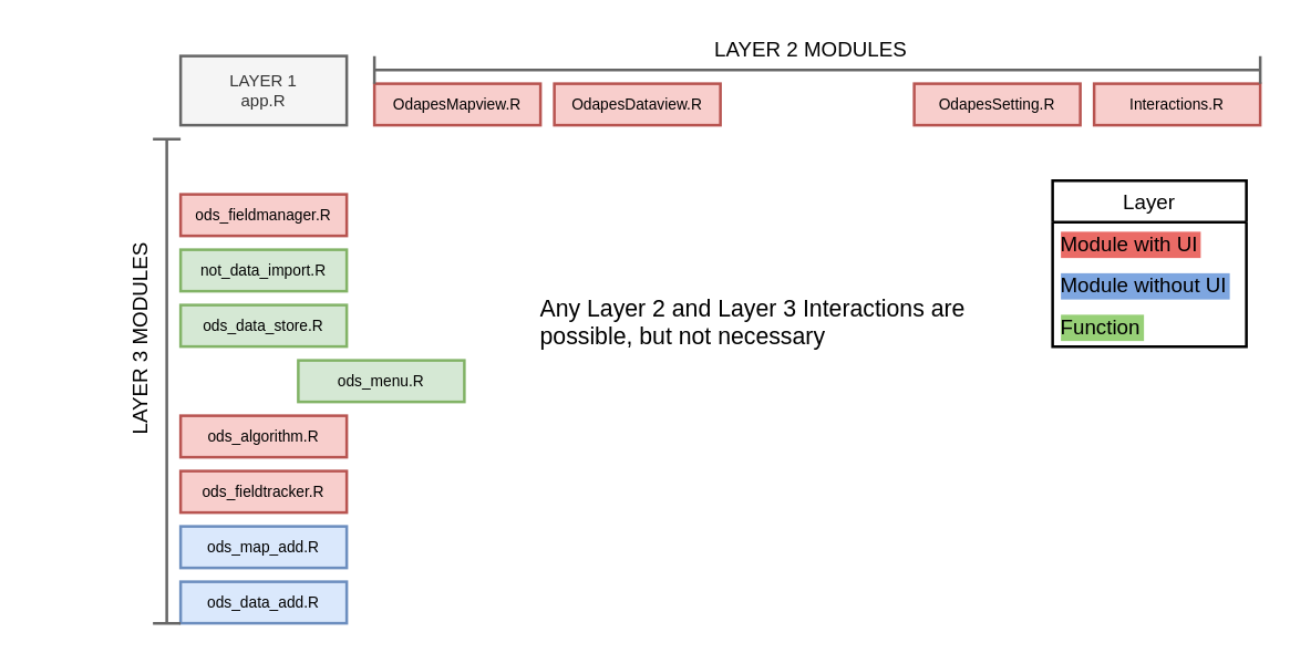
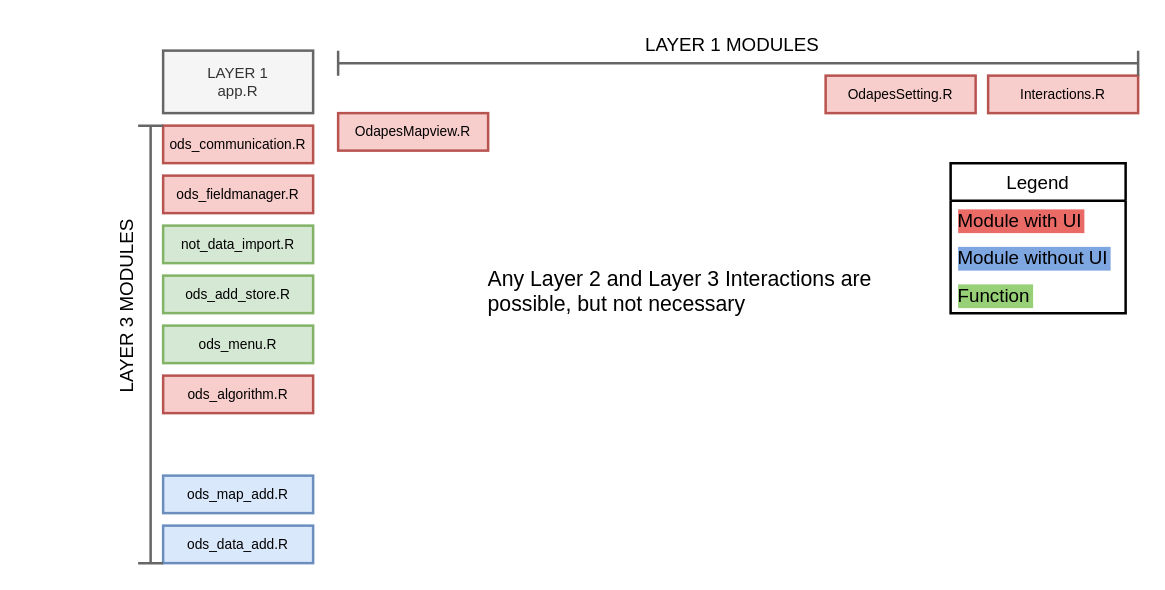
  <mxCell id="0" />
  <mxCell id="1" parent="0" />
  <mxCell id="2" value="LAYER 1&lt;br&gt;app.R" style="text;html=1;strokeColor=#666666;fillColor=#f5f5f5;align=center;verticalAlign=middle;whiteSpace=wrap;rounded=0;strokeWidth=2;fontColor=#333333;" parent="1" vertex="1"><mxGeometry x="130" y="40" width="120" height="50" as="geometry" /></mxCell>
- <mxCell id="3" value="&lt;font style=&quot;font-size: 11px;&quot;&gt;OdapesDataview.R&lt;/font&gt;" style="text;html=1;strokeColor=#b85450;fillColor=#f8cecc;align=center;verticalAlign=middle;whiteSpace=wrap;rounded=0;strokeWidth=2;" parent="1" vertex="1"><mxGeometry x="400" y="60" width="120" height="30" as="geometry" /></mxCell>
- <mxCell id="4" value="&lt;font style=&quot;font-size: 11px;&quot;&gt;OdapesMapview.R&lt;/font&gt;" style="text;html=1;strokeColor=#b85450;fillColor=#f8cecc;align=center;verticalAlign=middle;whiteSpace=wrap;rounded=0;strokeWidth=2;" parent="1" vertex="1"><mxGeometry x="270" y="60" width="120" height="30" as="geometry" /></mxCell>
+ <mxCell id="4" value="&lt;font style=&quot;font-size: 11px;&quot;&gt;OdapesMapview.R&lt;/font&gt;" style="text;html=1;strokeColor=#b85450;fillColor=#f8cecc;align=center;verticalAlign=middle;whiteSpace=wrap;rounded=0;strokeWidth=2;" parent="1" vertex="1"><mxGeometry x="270" y="90" width="120" height="30" as="geometry" /></mxCell>
  <mxCell id="5" value="&lt;font style=&quot;font-size: 11px;&quot;&gt;OdapesSetting.R&lt;/font&gt;" style="text;html=1;strokeColor=#b85450;fillColor=#f8cecc;align=center;verticalAlign=middle;whiteSpace=wrap;rounded=0;strokeWidth=2;" parent="1" vertex="1"><mxGeometry x="660" y="60" width="120" height="30" as="geometry" /></mxCell>
  <mxCell id="6" value="&lt;font style=&quot;font-size: 11px;&quot;&gt;Interactions.R&lt;/font&gt;" style="text;html=1;strokeColor=#b85450;fillColor=#f8cecc;align=center;verticalAlign=middle;whiteSpace=wrap;rounded=0;strokeWidth=2;" parent="1" vertex="1"><mxGeometry x="790" y="60" width="120" height="30" as="geometry" /></mxCell>
  <mxCell id="7" value="&lt;font style=&quot;font-size: 11px;&quot;&gt;ods_fieldmanager.R&lt;/font&gt;" style="text;html=1;strokeColor=#b85450;fillColor=#f8cecc;align=center;verticalAlign=middle;whiteSpace=wrap;rounded=0;strokeWidth=2;" parent="1" vertex="1"><mxGeometry x="130" y="140" width="120" height="30" as="geometry" /></mxCell>
+ <mxCell id="8" value="&lt;font style=&quot;font-size: 11px;&quot;&gt;ods_communication.R&lt;/font&gt;" style="text;html=1;strokeColor=#b85450;fillColor=#f8cecc;align=center;verticalAlign=middle;whiteSpace=wrap;rounded=0;strokeWidth=2;" parent="1" vertex="1"><mxGeometry x="130" y="100" width="120" height="30" as="geometry" /></mxCell>
  <mxCell id="9" value="&lt;font style=&quot;font-size: 11px;&quot;&gt;not_data_import.R&lt;/font&gt;" style="text;html=1;strokeColor=#82b366;fillColor=#d5e8d4;align=center;verticalAlign=middle;whiteSpace=wrap;rounded=0;strokeWidth=2;" parent="1" vertex="1"><mxGeometry x="130" y="180" width="120" height="30" as="geometry" /></mxCell>
- <mxCell id="10" value="&lt;font style=&quot;font-size: 11px;&quot;&gt;ods_data_store.R&lt;/font&gt;" style="text;html=1;strokeColor=#82b366;fillColor=#d5e8d4;align=center;verticalAlign=middle;whiteSpace=wrap;rounded=0;strokeWidth=2;" parent="1" vertex="1"><mxGeometry x="130" y="220" width="120" height="30" as="geometry" /></mxCell>
- <mxCell id="11" value="&lt;font style=&quot;font-size: 11px;&quot;&gt;ods_menu.R&lt;/font&gt;" style="text;html=1;strokeColor=#82b366;fillColor=#d5e8d4;align=center;verticalAlign=middle;whiteSpace=wrap;rounded=0;strokeWidth=2;" parent="1" vertex="1"><mxGeometry x="215" y="260" width="120" height="30" as="geometry" /></mxCell>
+ <mxCell id="10" value="&lt;font style=&quot;font-size: 11px;&quot;&gt;ods_add_store.R&lt;/font&gt;" style="text;html=1;strokeColor=#82b366;fillColor=#d5e8d4;align=center;verticalAlign=middle;whiteSpace=wrap;rounded=0;strokeWidth=2;" parent="1" vertex="1"><mxGeometry x="130" y="220" width="120" height="30" as="geometry" /></mxCell>
+ <mxCell id="11" value="&lt;font style=&quot;font-size: 11px;&quot;&gt;ods_menu.R&lt;/font&gt;" style="text;html=1;strokeColor=#82b366;fillColor=#d5e8d4;align=center;verticalAlign=middle;whiteSpace=wrap;rounded=0;strokeWidth=2;" parent="1" vertex="1"><mxGeometry x="130" y="260" width="120" height="30" as="geometry" /></mxCell>
  <mxCell id="12" value="&lt;font style=&quot;font-size: 11px;&quot;&gt;ods_algorithm.R&lt;/font&gt;" style="text;html=1;strokeColor=#b85450;fillColor=#f8cecc;align=center;verticalAlign=middle;whiteSpace=wrap;rounded=0;strokeWidth=2;" parent="1" vertex="1"><mxGeometry x="130" y="300" width="120" height="30" as="geometry" /></mxCell>
- <mxCell id="13" value="&lt;font style=&quot;font-size: 11px;&quot;&gt;ods_fieldtracker.R&lt;/font&gt;" style="text;html=1;strokeColor=#b85450;fillColor=#f8cecc;align=center;verticalAlign=middle;whiteSpace=wrap;rounded=0;strokeWidth=2;" parent="1" vertex="1"><mxGeometry x="130" y="340" width="120" height="30" as="geometry" /></mxCell>
  <mxCell id="14" value="&lt;font style=&quot;font-size: 11px;&quot;&gt;ods_map_add.R&lt;/font&gt;" style="text;html=1;strokeColor=#6c8ebf;fillColor=#dae8fc;align=center;verticalAlign=middle;whiteSpace=wrap;rounded=0;strokeWidth=2;" parent="1" vertex="1"><mxGeometry x="130" y="380" width="120" height="30" as="geometry" /></mxCell>
  <mxCell id="15" value="&lt;font style=&quot;font-size: 11px;&quot;&gt;ods_data_add.R&lt;/font&gt;" style="text;html=1;strokeColor=#6c8ebf;fillColor=#dae8fc;align=center;verticalAlign=middle;whiteSpace=wrap;rounded=0;strokeWidth=2;" parent="1" vertex="1"><mxGeometry x="130" y="420" width="120" height="30" as="geometry" /></mxCell>
  <mxCell id="16" value="" style="shape=crossbar;whiteSpace=wrap;html=1;rounded=1;fontSize=11;strokeWidth=2;fillColor=#f5f5f5;strokeColor=#666666;fontColor=#333333;" vertex="1" parent="1"><mxGeometry x="270" y="40" width="640" height="20" as="geometry" /></mxCell>
- <mxCell id="17" value="LAYER 2 MODULES" style="text;html=1;align=center;verticalAlign=middle;resizable=0;points=[];autosize=1;strokeColor=none;fillColor=none;fontSize=15;fontColor=#000000;" vertex="1" parent="1"><mxGeometry x="505" y="20" width="160" height="30" as="geometry" /></mxCell>
+ <mxCell id="17" value="LAYER 1 MODULES" style="text;html=1;align=center;verticalAlign=middle;resizable=0;points=[];autosize=1;strokeColor=none;fillColor=none;fontSize=15;fontColor=#000000;" vertex="1" parent="1"><mxGeometry x="505" y="20" width="160" height="30" as="geometry" /></mxCell>
  <mxCell id="18" value="" style="shape=crossbar;whiteSpace=wrap;html=1;rounded=1;direction=south;fontSize=15;strokeWidth=2;fillColor=#f5f5f5;strokeColor=#666666;fontColor=#333333;" vertex="1" parent="1"><mxGeometry x="110" y="100" width="20" height="350" as="geometry" /></mxCell>
  <mxCell id="19" value="LAYER 3 MODULES" style="text;html=1;align=center;verticalAlign=middle;resizable=0;points=[];autosize=1;strokeColor=none;fillColor=none;fontSize=15;fontColor=#000000;rotation=-90;" vertex="1" parent="1"><mxGeometry x="20" y="230" width="160" height="30" as="geometry" /></mxCell>
- <mxCell id="20" value="Layer" style="swimlane;fontStyle=0;childLayout=stackLayout;horizontal=1;startSize=30;horizontalStack=0;resizeParent=1;resizeParentMax=0;resizeLast=0;collapsible=1;marginBottom=0;fontSize=15;fontColor=#000000;strokeWidth=2;" vertex="1" parent="1"><mxGeometry x="760" y="130" width="140" height="120" as="geometry" /></mxCell>
+ <mxCell id="20" value="Legend" style="swimlane;fontStyle=0;childLayout=stackLayout;horizontal=1;startSize=30;horizontalStack=0;resizeParent=1;resizeParentMax=0;resizeLast=0;collapsible=1;marginBottom=0;fontSize=15;fontColor=#000000;strokeWidth=2;" vertex="1" parent="1"><mxGeometry x="760" y="130" width="140" height="120" as="geometry" /></mxCell>
  <mxCell id="21" value="Module with UI" style="text;strokeColor=none;fillColor=none;align=left;verticalAlign=middle;spacingLeft=4;spacingRight=4;overflow=hidden;points=[[0,0.5],[1,0.5]];portConstraint=eastwest;rotatable=0;fontSize=15;fontColor=#000000;labelBackgroundColor=#EA6B66;" vertex="1" parent="20"><mxGeometry y="30" width="140" height="30" as="geometry" /></mxCell>
  <mxCell id="22" value="Module without UI" style="text;strokeColor=none;fillColor=none;align=left;verticalAlign=middle;spacingLeft=4;spacingRight=4;overflow=hidden;points=[[0,0.5],[1,0.5]];portConstraint=eastwest;rotatable=0;fontSize=15;fontColor=#000000;labelBackgroundColor=#7EA6E0;" vertex="1" parent="20"><mxGeometry y="60" width="140" height="30" as="geometry" /></mxCell>
  <mxCell id="23" value="Function" style="text;strokeColor=none;fillColor=none;align=left;verticalAlign=middle;spacingLeft=4;spacingRight=4;overflow=hidden;points=[[0,0.5],[1,0.5]];portConstraint=eastwest;rotatable=0;fontSize=15;fontColor=#000000;labelBackgroundColor=#97D077;" vertex="1" parent="20"><mxGeometry y="90" width="140" height="30" as="geometry" /></mxCell>
  <mxCell id="24" value="&lt;h1 style=&quot;font-size: 17px;&quot;&gt;&lt;br style=&quot;font-size: 17px;&quot;&gt;&lt;/h1&gt;&lt;p style=&quot;font-size: 17px;&quot;&gt;Any Layer 2 and Layer 3 Interactions are possible, but not necessary&lt;/p&gt;" style="text;html=1;strokeColor=none;fillColor=none;spacing=5;spacingTop=-20;whiteSpace=wrap;overflow=hidden;rounded=0;labelBackgroundColor=none;fontSize=17;fontColor=#000000;" vertex="1" parent="1"><mxGeometry x="385" y="175" width="375" height="120" as="geometry" /></mxCell>
